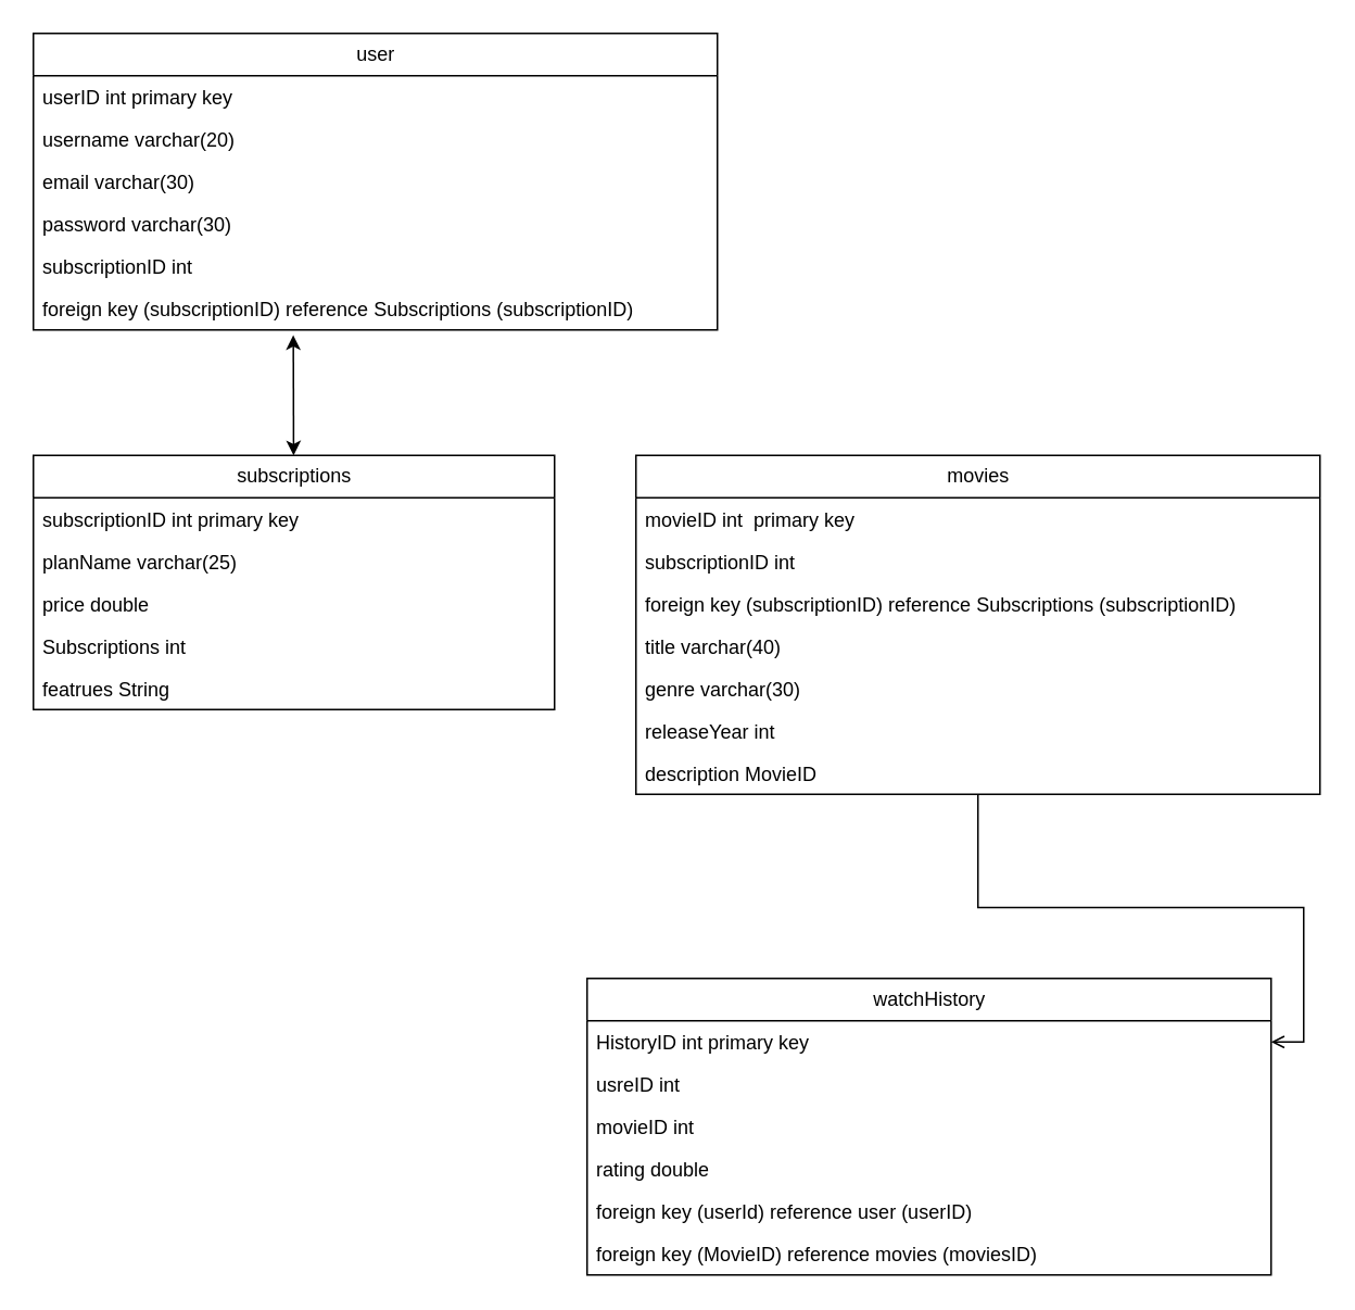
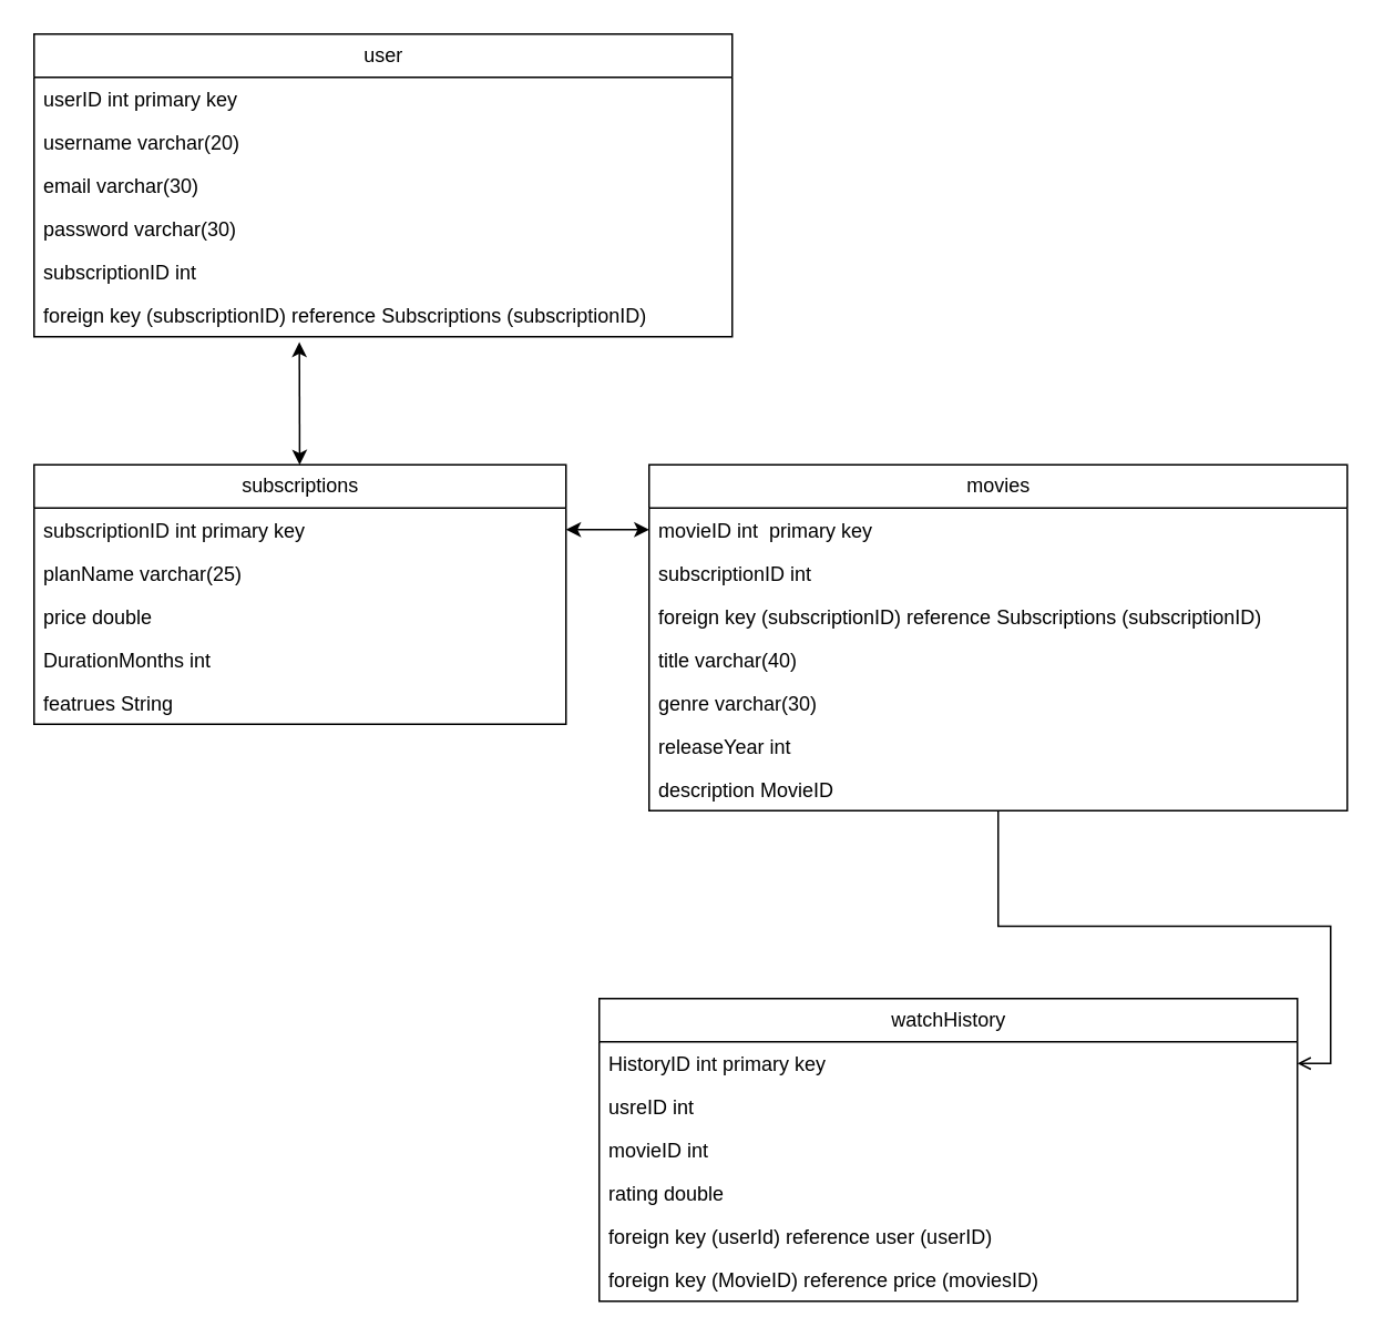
  <mxCell id="0" />
  <mxCell id="1" parent="0" />
  <mxCell id="2" value="user" style="swimlane;fontStyle=0;childLayout=stackLayout;horizontal=1;startSize=26;fillColor=none;horizontalStack=0;resizeParent=1;resizeParentMax=0;resizeLast=0;collapsible=1;marginBottom=0;html=1;" vertex="1" parent="1"><mxGeometry x="20" y="20" width="420" height="182" as="geometry" /></mxCell>
  <mxCell id="3" value="userID int primary key" style="text;strokeColor=none;fillColor=none;align=left;verticalAlign=top;spacingLeft=4;spacingRight=4;overflow=hidden;rotatable=0;points=[[0,0.5],[1,0.5]];portConstraint=eastwest;whiteSpace=wrap;html=1;" vertex="1" parent="2"><mxGeometry y="26" width="420" height="26" as="geometry" /></mxCell>
  <mxCell id="4" value="username varchar(20)" style="text;strokeColor=none;fillColor=none;align=left;verticalAlign=top;spacingLeft=4;spacingRight=4;overflow=hidden;rotatable=0;points=[[0,0.5],[1,0.5]];portConstraint=eastwest;whiteSpace=wrap;html=1;" vertex="1" parent="2"><mxGeometry y="52" width="420" height="26" as="geometry" /></mxCell>
  <mxCell id="5" value="email varchar(30)&amp;nbsp;" style="text;strokeColor=none;fillColor=none;align=left;verticalAlign=top;spacingLeft=4;spacingRight=4;overflow=hidden;rotatable=0;points=[[0,0.5],[1,0.5]];portConstraint=eastwest;whiteSpace=wrap;html=1;" vertex="1" parent="2"><mxGeometry y="78" width="420" height="26" as="geometry" /></mxCell>
  <mxCell id="6" value="password varchar(30)" style="text;strokeColor=none;fillColor=none;align=left;verticalAlign=top;spacingLeft=4;spacingRight=4;overflow=hidden;rotatable=0;points=[[0,0.5],[1,0.5]];portConstraint=eastwest;whiteSpace=wrap;html=1;" vertex="1" parent="2"><mxGeometry y="104" width="420" height="26" as="geometry" /></mxCell>
  <mxCell id="7" value="subscriptionID int&amp;nbsp;" style="text;strokeColor=none;fillColor=none;align=left;verticalAlign=top;spacingLeft=4;spacingRight=4;overflow=hidden;rotatable=0;points=[[0,0.5],[1,0.5]];portConstraint=eastwest;whiteSpace=wrap;html=1;" vertex="1" parent="2"><mxGeometry y="130" width="420" height="26" as="geometry" /></mxCell>
  <mxCell id="8" value="foreign key (subscriptionID) reference Subscriptions (subscriptionID)" style="text;strokeColor=none;fillColor=none;align=left;verticalAlign=top;spacingLeft=4;spacingRight=4;overflow=hidden;rotatable=0;points=[[0,0.5],[1,0.5]];portConstraint=eastwest;whiteSpace=wrap;html=1;" vertex="1" parent="2"><mxGeometry y="156" width="420" height="26" as="geometry" /></mxCell>
  <mxCell id="9" value="subscriptions" style="swimlane;fontStyle=0;childLayout=stackLayout;horizontal=1;startSize=26;fillColor=none;horizontalStack=0;resizeParent=1;resizeParentMax=0;resizeLast=0;collapsible=1;marginBottom=0;html=1;" vertex="1" parent="1"><mxGeometry x="20" y="279" width="320" height="156" as="geometry" /></mxCell>
  <mxCell id="10" value="subscriptionID int primary key&lt;span style=&quot;white-space: pre;&quot;&gt;&#09;&lt;/span&gt;&lt;span style=&quot;white-space: pre;&quot;&gt;&#09;&lt;/span&gt;" style="text;strokeColor=none;fillColor=none;align=left;verticalAlign=top;spacingLeft=4;spacingRight=4;overflow=hidden;rotatable=0;points=[[0,0.5],[1,0.5]];portConstraint=eastwest;whiteSpace=wrap;html=1;" vertex="1" parent="9"><mxGeometry y="26" width="320" height="26" as="geometry" /></mxCell>
  <mxCell id="11" value="planName varchar(25)&amp;nbsp;" style="text;strokeColor=none;fillColor=none;align=left;verticalAlign=top;spacingLeft=4;spacingRight=4;overflow=hidden;rotatable=0;points=[[0,0.5],[1,0.5]];portConstraint=eastwest;whiteSpace=wrap;html=1;" vertex="1" parent="9"><mxGeometry y="52" width="320" height="26" as="geometry" /></mxCell>
  <mxCell id="12" value="price double&amp;nbsp;" style="text;strokeColor=none;fillColor=none;align=left;verticalAlign=top;spacingLeft=4;spacingRight=4;overflow=hidden;rotatable=0;points=[[0,0.5],[1,0.5]];portConstraint=eastwest;whiteSpace=wrap;html=1;" vertex="1" parent="9"><mxGeometry y="78" width="320" height="26" as="geometry" /></mxCell>
- <mxCell id="13" value="Subscriptions int&amp;nbsp;" style="text;strokeColor=none;fillColor=none;align=left;verticalAlign=top;spacingLeft=4;spacingRight=4;overflow=hidden;rotatable=0;points=[[0,0.5],[1,0.5]];portConstraint=eastwest;whiteSpace=wrap;html=1;" vertex="1" parent="9"><mxGeometry y="104" width="320" height="26" as="geometry" /></mxCell>
+ <mxCell id="13" value="DurationMonths int&amp;nbsp;" style="text;strokeColor=none;fillColor=none;align=left;verticalAlign=top;spacingLeft=4;spacingRight=4;overflow=hidden;rotatable=0;points=[[0,0.5],[1,0.5]];portConstraint=eastwest;whiteSpace=wrap;html=1;" vertex="1" parent="9"><mxGeometry y="104" width="320" height="26" as="geometry" /></mxCell>
  <mxCell id="14" value="featrues String&amp;nbsp;" style="text;strokeColor=none;fillColor=none;align=left;verticalAlign=top;spacingLeft=4;spacingRight=4;overflow=hidden;rotatable=0;points=[[0,0.5],[1,0.5]];portConstraint=eastwest;whiteSpace=wrap;html=1;" vertex="1" parent="9"><mxGeometry y="130" width="320" height="26" as="geometry" /></mxCell>
  <mxCell id="15" value="" style="edgeStyle=orthogonalEdgeStyle;rounded=0;orthogonalLoop=1;jettySize=auto;html=1;endArrow=open;" edge="1" parent="1" source="16" target="27"><mxGeometry relative="1" as="geometry" /></mxCell>
  <mxCell id="16" value="movies" style="swimlane;fontStyle=0;childLayout=stackLayout;horizontal=1;startSize=26;fillColor=none;horizontalStack=0;resizeParent=1;resizeParentMax=0;resizeLast=0;collapsible=1;marginBottom=0;html=1;" vertex="1" parent="1"><mxGeometry x="390" y="279" width="420" height="208" as="geometry" /></mxCell>
  <mxCell id="17" value="movieID int&amp;nbsp; primary key" style="text;strokeColor=none;fillColor=none;align=left;verticalAlign=top;spacingLeft=4;spacingRight=4;overflow=hidden;rotatable=0;points=[[0,0.5],[1,0.5]];portConstraint=eastwest;whiteSpace=wrap;html=1;" vertex="1" parent="16"><mxGeometry y="26" width="420" height="26" as="geometry" /></mxCell>
  <mxCell id="18" value="subscriptionID int&amp;nbsp;" style="text;strokeColor=none;fillColor=none;align=left;verticalAlign=top;spacingLeft=4;spacingRight=4;overflow=hidden;rotatable=0;points=[[0,0.5],[1,0.5]];portConstraint=eastwest;whiteSpace=wrap;html=1;" vertex="1" parent="16"><mxGeometry y="52" width="420" height="26" as="geometry" /></mxCell>
  <mxCell id="19" value="foreign key (subscriptionID) reference Subscriptions (subscriptionID)" style="text;strokeColor=none;fillColor=none;align=left;verticalAlign=top;spacingLeft=4;spacingRight=4;overflow=hidden;rotatable=0;points=[[0,0.5],[1,0.5]];portConstraint=eastwest;whiteSpace=wrap;html=1;" vertex="1" parent="16"><mxGeometry y="78" width="420" height="26" as="geometry" /></mxCell>
  <mxCell id="20" value="title varchar(40)" style="text;strokeColor=none;fillColor=none;align=left;verticalAlign=top;spacingLeft=4;spacingRight=4;overflow=hidden;rotatable=0;points=[[0,0.5],[1,0.5]];portConstraint=eastwest;whiteSpace=wrap;html=1;" vertex="1" parent="16"><mxGeometry y="104" width="420" height="26" as="geometry" /></mxCell>
  <mxCell id="21" value="genre varchar(30)" style="text;strokeColor=none;fillColor=none;align=left;verticalAlign=top;spacingLeft=4;spacingRight=4;overflow=hidden;rotatable=0;points=[[0,0.5],[1,0.5]];portConstraint=eastwest;whiteSpace=wrap;html=1;" vertex="1" parent="16"><mxGeometry y="130" width="420" height="26" as="geometry" /></mxCell>
  <mxCell id="22" value="releaseYear int" style="text;strokeColor=none;fillColor=none;align=left;verticalAlign=top;spacingLeft=4;spacingRight=4;overflow=hidden;rotatable=0;points=[[0,0.5],[1,0.5]];portConstraint=eastwest;whiteSpace=wrap;html=1;" vertex="1" parent="16"><mxGeometry y="156" width="420" height="26" as="geometry" /></mxCell>
  <mxCell id="23" value="description MovieID&amp;nbsp;" style="text;strokeColor=none;fillColor=none;align=left;verticalAlign=top;spacingLeft=4;spacingRight=4;overflow=hidden;rotatable=0;points=[[0,0.5],[1,0.5]];portConstraint=eastwest;whiteSpace=wrap;html=1;" vertex="1" parent="16"><mxGeometry y="182" width="420" height="26" as="geometry" /></mxCell>
+ <mxCell id="24" value="" style="endArrow=classic;startArrow=classic;html=1;rounded=0;exitX=1;exitY=0.5;exitDx=0;exitDy=0;entryX=0;entryY=0.5;entryDx=0;entryDy=0;" edge="1" parent="1" source="10" target="17"><mxGeometry width="50" height="50" relative="1" as="geometry"><mxPoint x="340" y="360" as="sourcePoint" /><mxPoint x="390" y="310" as="targetPoint" /></mxGeometry></mxCell>
  <mxCell id="25" value="" style="endArrow=classic;startArrow=classic;html=1;rounded=0;entryX=0.38;entryY=1.123;entryDx=0;entryDy=0;entryPerimeter=0;" edge="1" parent="1" source="9" target="8"><mxGeometry width="50" height="50" relative="1" as="geometry"><mxPoint x="180" y="270" as="sourcePoint" /><mxPoint x="270" y="160" as="targetPoint" /></mxGeometry></mxCell>
  <mxCell id="26" value="watchHistory" style="swimlane;fontStyle=0;childLayout=stackLayout;horizontal=1;startSize=26;fillColor=none;horizontalStack=0;resizeParent=1;resizeParentMax=0;resizeLast=0;collapsible=1;marginBottom=0;html=1;" vertex="1" parent="1"><mxGeometry x="360" y="600" width="420" height="182" as="geometry" /></mxCell>
  <mxCell id="27" value="HistoryID int primary key" style="text;strokeColor=none;fillColor=none;align=left;verticalAlign=top;spacingLeft=4;spacingRight=4;overflow=hidden;rotatable=0;points=[[0,0.5],[1,0.5]];portConstraint=eastwest;whiteSpace=wrap;html=1;" vertex="1" parent="26"><mxGeometry y="26" width="420" height="26" as="geometry" /></mxCell>
  <mxCell id="28" value="usreID int&amp;nbsp;" style="text;strokeColor=none;fillColor=none;align=left;verticalAlign=top;spacingLeft=4;spacingRight=4;overflow=hidden;rotatable=0;points=[[0,0.5],[1,0.5]];portConstraint=eastwest;whiteSpace=wrap;html=1;" vertex="1" parent="26"><mxGeometry y="52" width="420" height="26" as="geometry" /></mxCell>
  <mxCell id="29" value="movieID int&amp;nbsp;&amp;nbsp;" style="text;strokeColor=none;fillColor=none;align=left;verticalAlign=top;spacingLeft=4;spacingRight=4;overflow=hidden;rotatable=0;points=[[0,0.5],[1,0.5]];portConstraint=eastwest;whiteSpace=wrap;html=1;" vertex="1" parent="26"><mxGeometry y="78" width="420" height="26" as="geometry" /></mxCell>
  <mxCell id="30" value="rating double" style="text;strokeColor=none;fillColor=none;align=left;verticalAlign=top;spacingLeft=4;spacingRight=4;overflow=hidden;rotatable=0;points=[[0,0.5],[1,0.5]];portConstraint=eastwest;whiteSpace=wrap;html=1;" vertex="1" parent="26"><mxGeometry y="104" width="420" height="26" as="geometry" /></mxCell>
  <mxCell id="31" value="foreign key (userId) reference user (userID)" style="text;strokeColor=none;fillColor=none;align=left;verticalAlign=top;spacingLeft=4;spacingRight=4;overflow=hidden;rotatable=0;points=[[0,0.5],[1,0.5]];portConstraint=eastwest;whiteSpace=wrap;html=1;" vertex="1" parent="26"><mxGeometry y="130" width="420" height="26" as="geometry" /></mxCell>
- <mxCell id="32" value="foreign key (MovieID) reference movies (moviesID)" style="text;strokeColor=none;fillColor=none;align=left;verticalAlign=top;spacingLeft=4;spacingRight=4;overflow=hidden;rotatable=0;points=[[0,0.5],[1,0.5]];portConstraint=eastwest;whiteSpace=wrap;html=1;" vertex="1" parent="26"><mxGeometry y="156" width="420" height="26" as="geometry" /></mxCell>
+ <mxCell id="32" value="foreign key (MovieID) reference price (moviesID)" style="text;strokeColor=none;fillColor=none;align=left;verticalAlign=top;spacingLeft=4;spacingRight=4;overflow=hidden;rotatable=0;points=[[0,0.5],[1,0.5]];portConstraint=eastwest;whiteSpace=wrap;html=1;" vertex="1" parent="26"><mxGeometry y="156" width="420" height="26" as="geometry" /></mxCell>
